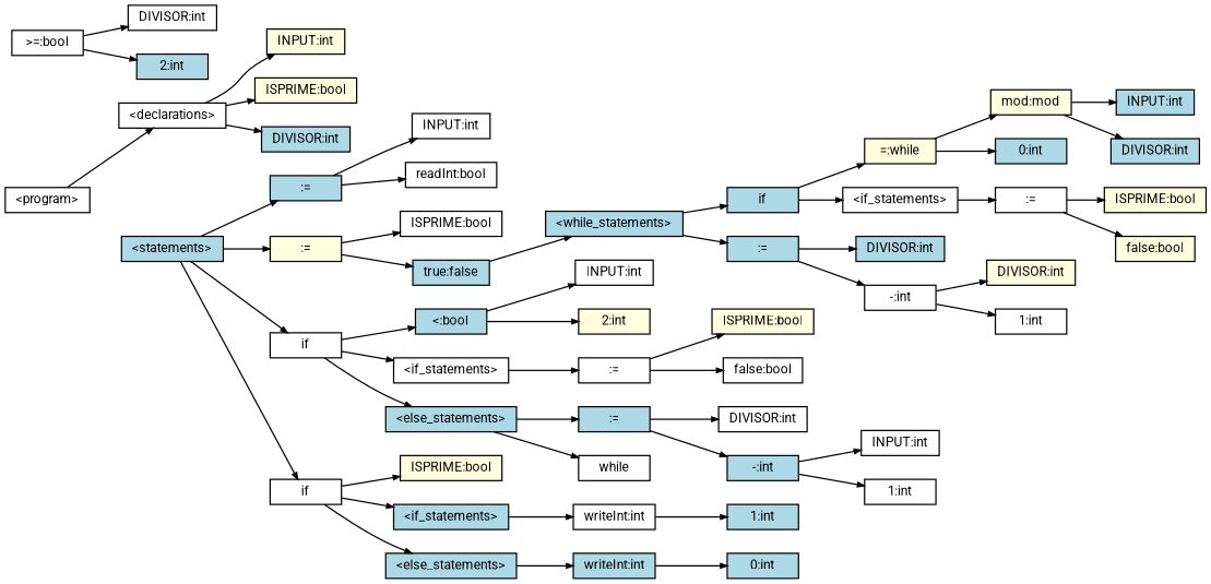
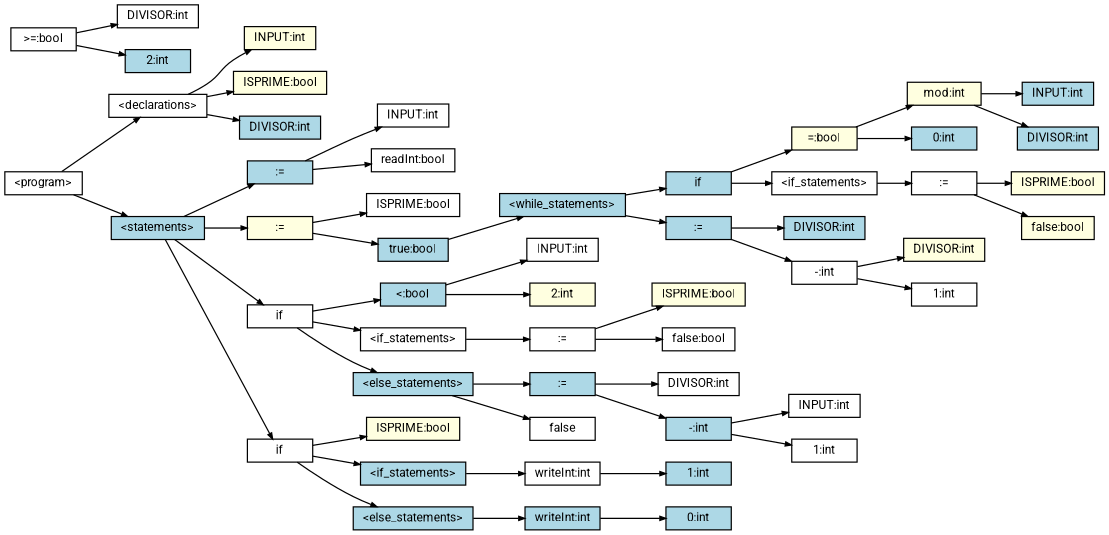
  digraph {
    fontname=Roboto
    rankdir=LR
    ranksep=.3
    node [fillcolor=white fontname=Roboto fontsize=10 shape=box style=filled]
    edge [arrowsize=.5 fontname=Roboto]
    n1 [height=.09 label="<program>"]
    n2 [height=.09 label="<declarations>"]
    n3 [fillcolor=lightblue height=.09 label="<statements>"]
    n4 [fillcolor=lightyellow height=.09 label="INPUT:int"]
    n5 [fillcolor=lightyellow height=.09 label="ISPRIME:bool"]
    n6 [fillcolor=lightblue height=.09 label="DIVISOR:int"]
    n7 [fillcolor=lightblue height=.09 label=":="]
    n8 [fillcolor=lightyellow height=.09 label=":="]
    n9 [height=.09 label=if]
    n10 [height=.09 label=if]
    n11 [height=.09 label="INPUT:int"]
    n12 [height=.09 label="readInt:bool"]
    n13 [height=.09 label="ISPRIME:bool"]
-   n14 [fillcolor=lightblue height=.09 label="true:false"]
+   n14 [fillcolor=lightblue height=.09 label="true:bool"]
    n15 [fillcolor=lightblue height=.09 label="<:bool"]
    n16 [height=.09 label="<if_statements>"]
    n17 [fillcolor=lightblue height=.09 label="<else_statements>"]
    n18 [fillcolor=lightyellow height=.09 label="ISPRIME:bool"]
    n19 [fillcolor=lightblue height=.09 label="<if_statements>"]
    n20 [fillcolor=lightblue height=.09 label="<else_statements>"]
    n21 [fillcolor=lightblue height=.09 label="<while_statements>"]
    n22 [height=.09 label="INPUT:int"]
    n23 [fillcolor=lightyellow height=.09 label="2:int"]
    n24 [height=.09 label=":="]
    n25 [fillcolor=lightblue height=.09 label=":="]
-   n26 [height=.09 label=while]
+   n26 [height=.09 label=false]
    n27 [fillcolor=lightyellow height=.09 label="ISPRIME:bool"]
    n28 [height=.09 label="false:bool"]
    n29 [height=.09 label="DIVISOR:int"]
    n30 [fillcolor=lightblue height=.09 label="-:int"]
    n31 [height=.09 label="INPUT:int"]
    n32 [height=.09 label="1:int"]
    n33 [height=.09 label=">=:bool"]
    n34 [height=.09 label="DIVISOR:int"]
    n35 [fillcolor=lightblue height=.09 label="2:int"]
    n36 [fillcolor=lightblue height=.09 label=if]
    n37 [fillcolor=lightblue height=.09 label=":="]
-   n38 [fillcolor=lightyellow height=.09 label="=:while"]
+   n38 [fillcolor=lightyellow height=.09 label="=:bool"]
    n39 [height=.09 label="<if_statements>"]
    n40 [fillcolor=lightblue height=.09 label="DIVISOR:int"]
    n41 [height=.09 label="-:int"]
-   n42 [fillcolor=lightyellow height=.09 label="mod:mod"]
+   n42 [fillcolor=lightyellow height=.09 label="mod:int"]
    n43 [fillcolor=lightblue height=.09 label="0:int"]
    n44 [height=.09 label=":="]
    n45 [fillcolor=lightblue height=.09 label="INPUT:int"]
    n46 [fillcolor=lightblue height=.09 label="DIVISOR:int"]
    n47 [fillcolor=lightyellow height=.09 label="ISPRIME:bool"]
    n48 [fillcolor=lightyellow height=.09 label="false:bool"]
    n49 [fillcolor=lightyellow height=.09 label="DIVISOR:int"]
    n50 [height=.09 label="1:int"]
    n51 [height=.09 label="writeInt:int"]
    n52 [fillcolor=lightblue height=.09 label="writeInt:int"]
    n53 [fillcolor=lightblue height=.09 label="1:int"]
    n54 [fillcolor=lightblue height=.09 label="0:int"]
    n1 -> n2
+   n1 -> n3
    n2 -> n4
    n2 -> n5
    n2 -> n6
    n3 -> n7
    n3 -> n8
    n3 -> n9
    n3 -> n10
    n7 -> n11
    n7 -> n12
    n8 -> n13
    n8 -> n14
    n9 -> n15
    n9 -> n16
    n9 -> n17
    n10 -> n18
    n10 -> n19
    n10 -> n20
    n14 -> n21
    n15 -> n22
    n15 -> n23
    n16 -> n24
    n17 -> n25
    n17 -> n26
    n19 -> n51
    n20 -> n52
    n21 -> n36
    n21 -> n37
    n24 -> n27
    n24 -> n28
    n25 -> n29
    n25 -> n30
    n30 -> n31
    n30 -> n32
    n33 -> n34
    n33 -> n35
    n36 -> n38
    n36 -> n39
    n37 -> n40
    n37 -> n41
    n38 -> n42
    n38 -> n43
    n39 -> n44
    n41 -> n49
    n41 -> n50
    n42 -> n45
    n42 -> n46
    n44 -> n47
    n44 -> n48
    n51 -> n53
    n52 -> n54
  }
